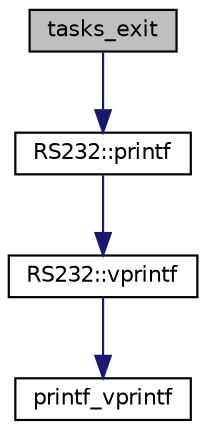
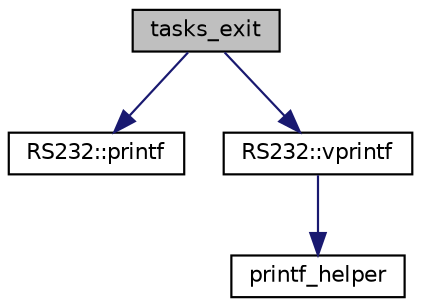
  digraph {
    rankdir=TB
    node [color=black fillcolor=white fontname=Helvetica fontsize=10 shape=record style=filled]
    edge [color=midnightblue fontname=Helvetica fontsize=10 labelfontname=Helvetica labelfontsize=10 style=solid]
    n1 [fillcolor=grey75 fontcolor=black height=0.2 label=tasks_exit width=0.4]
    n2 [height=0.2 label="RS232::printf" width=0.4]
    n3 [height=0.2 label="RS232::vprintf" width=0.4]
-   n4 [height=0.2 label=printf_vprintf width=0.4]
+   n4 [height=0.2 label=printf_helper width=0.4]
    n1 -> n2
-   n2 -> n3
+   n1 -> n3
    n3 -> n4
  }
